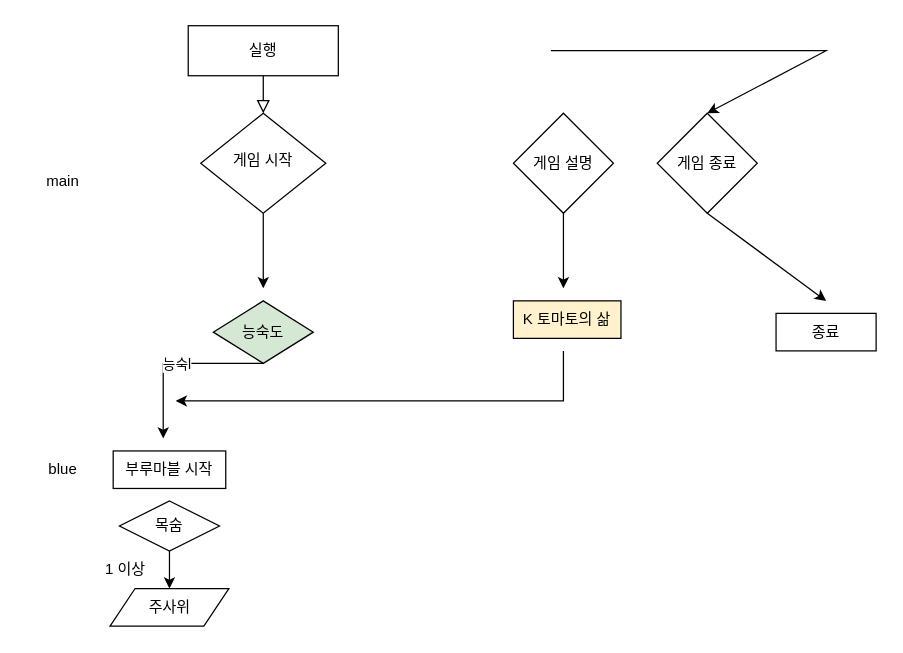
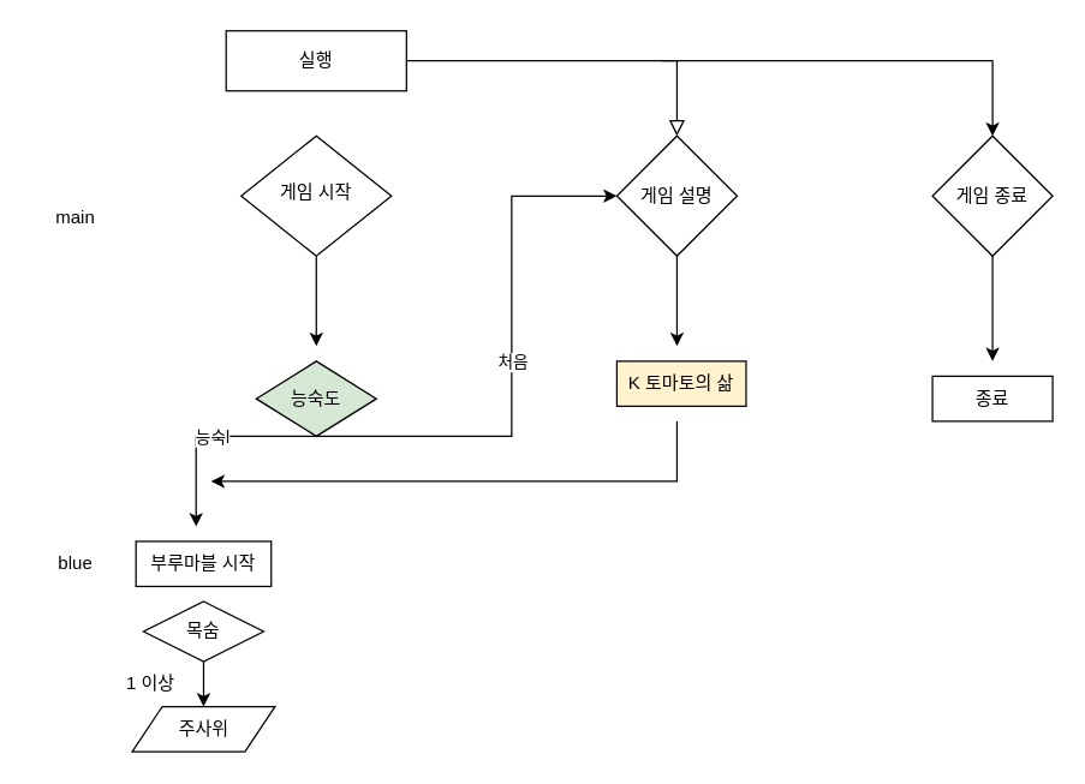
  <mxCell id="0" />
  <mxCell id="1" parent="0" />
- <mxCell id="2" value="" style="rounded=0;html=1;jettySize=auto;orthogonalLoop=1;fontSize=11;endArrow=block;endFill=0;endSize=8;strokeWidth=1;shadow=0;labelBackgroundColor=none;edgeStyle=orthogonalEdgeStyle;" parent="1" source="3" target="4" edge="1"><mxGeometry relative="1" as="geometry" /></mxCell>
+ <mxCell id="2" value="" style="rounded=0;html=1;jettySize=auto;orthogonalLoop=1;fontSize=11;endArrow=block;endFill=0;endSize=8;strokeWidth=1;shadow=0;labelBackgroundColor=none;edgeStyle=orthogonalEdgeStyle;" parent="1" source="3" target="7" edge="1"><mxGeometry relative="1" as="geometry" /></mxCell>
  <mxCell id="3" value="실행" style="whiteSpace=wrap;html=1;fontSize=12;glass=0;strokeWidth=1;shadow=0;rounded=0;" parent="1" vertex="1"><mxGeometry x="150" y="20" width="120" height="40" as="geometry" /></mxCell>
  <mxCell id="4" value="게임 시작" style="rhombus;whiteSpace=wrap;html=1;shadow=0;fontFamily=Helvetica;fontSize=12;align=center;strokeWidth=1;spacing=6;spacingTop=-4;" parent="1" vertex="1"><mxGeometry x="160" y="90" width="100" height="80" as="geometry" /></mxCell>
  <mxCell id="5" value="main" style="text;html=1;strokeColor=none;fillColor=none;align=center;verticalAlign=middle;whiteSpace=wrap;rounded=0;" vertex="1" parent="1"><mxGeometry x="20" y="130" width="60" height="30" as="geometry" /></mxCell>
  <mxCell id="6" value="blue" style="text;html=1;strokeColor=none;fillColor=none;align=center;verticalAlign=middle;whiteSpace=wrap;rounded=0;" vertex="1" parent="1"><mxGeometry x="20" y="360" width="60" height="30" as="geometry" /></mxCell>
  <mxCell id="7" value="게임 설명" style="rhombus;whiteSpace=wrap;html=1;" vertex="1" parent="1"><mxGeometry x="410" y="90" width="80" height="80" as="geometry" /></mxCell>
- <mxCell id="8" value="게임 종료" style="rhombus;whiteSpace=wrap;html=1;" vertex="1" parent="1"><mxGeometry x="525" y="90" width="80" height="80" as="geometry" /></mxCell>
+ <mxCell id="8" value="게임 종료" style="rhombus;whiteSpace=wrap;html=1;" vertex="1" parent="1"><mxGeometry x="620" y="90" width="80" height="80" as="geometry" /></mxCell>
  <mxCell id="9" value="" style="endArrow=classic;html=1;rounded=0;entryX=0.5;entryY=0;entryDx=0;entryDy=0;" edge="1" parent="1" target="8"><mxGeometry width="50" height="50" relative="1" as="geometry"><mxPoint x="440" y="40" as="sourcePoint" /><mxPoint x="530" y="40" as="targetPoint" /><Array as="points"><mxPoint x="660" y="40" /></Array></mxGeometry></mxCell>
  <mxCell id="10" value="" style="endArrow=classic;html=1;rounded=0;exitX=0.5;exitY=1;exitDx=0;exitDy=0;" edge="1" parent="1" source="7"><mxGeometry width="50" height="50" relative="1" as="geometry"><mxPoint x="200" y="330" as="sourcePoint" /><mxPoint x="450" y="230" as="targetPoint" /></mxGeometry></mxCell>
  <mxCell id="11" value="" style="endArrow=classic;html=1;rounded=0;exitX=0.5;exitY=1;exitDx=0;exitDy=0;" edge="1" parent="1" source="4"><mxGeometry width="50" height="50" relative="1" as="geometry"><mxPoint x="190" y="220" as="sourcePoint" /><mxPoint x="210" y="230" as="targetPoint" /></mxGeometry></mxCell>
  <mxCell id="12" value="" style="endArrow=classic;html=1;rounded=0;exitX=0.5;exitY=1;exitDx=0;exitDy=0;" edge="1" parent="1" source="8"><mxGeometry width="50" height="50" relative="1" as="geometry"><mxPoint x="490" y="330" as="sourcePoint" /><mxPoint x="660" y="240" as="targetPoint" /></mxGeometry></mxCell>
  <mxCell id="13" value="능숙도" style="rhombus;whiteSpace=wrap;html=1;fillColor=#d5e8d4;" vertex="1" parent="1"><mxGeometry x="170" y="240" width="80" height="50" as="geometry" /></mxCell>
  <mxCell id="14" value="" style="endArrow=classic;html=1;rounded=0;exitX=0.5;exitY=1;exitDx=0;exitDy=0;" edge="1" parent="1" source="13"><mxGeometry relative="1" as="geometry"><mxPoint x="270" y="210" as="sourcePoint" /><mxPoint x="130" y="350" as="targetPoint" /><Array as="points"><mxPoint x="130" y="290" /></Array></mxGeometry></mxCell>
  <mxCell id="15" value="능숙l" style="edgeLabel;resizable=0;html=1;align=center;verticalAlign=middle;" connectable="0" vertex="1" parent="14"><mxGeometry relative="1" as="geometry" /></mxCell>
+ <mxCell id="16" value="" style="endArrow=classic;html=1;rounded=0;exitX=0.5;exitY=1;exitDx=0;exitDy=0;entryX=0;entryY=0.5;entryDx=0;entryDy=0;" edge="1" parent="1" source="13" target="7"><mxGeometry relative="1" as="geometry"><mxPoint x="270" y="210" as="sourcePoint" /><mxPoint x="280" y="350" as="targetPoint" /><Array as="points"><mxPoint x="340" y="290" /><mxPoint x="340" y="130" /></Array></mxGeometry></mxCell>
+ <mxCell id="17" value="처음" style="edgeLabel;resizable=0;html=1;align=center;verticalAlign=middle;" connectable="0" vertex="1" parent="16"><mxGeometry relative="1" as="geometry" /></mxCell>
  <mxCell id="18" value="부루마블 시작" style="rounded=0;whiteSpace=wrap;html=1;" vertex="1" parent="1"><mxGeometry x="90" y="360" width="90" height="30" as="geometry" /></mxCell>
  <mxCell id="19" value="K 토마토의 삶" style="rounded=0;whiteSpace=wrap;html=1;fillColor=#fff2cc;" vertex="1" parent="1"><mxGeometry x="410" y="240" width="86" height="30" as="geometry" /></mxCell>
  <mxCell id="20" value="종료" style="rounded=0;whiteSpace=wrap;html=1;" vertex="1" parent="1"><mxGeometry x="620" y="250" width="80" height="30" as="geometry" /></mxCell>
  <mxCell id="21" value="목숨" style="rhombus;whiteSpace=wrap;html=1;" vertex="1" parent="1"><mxGeometry x="95" y="400" width="80" height="40" as="geometry" /></mxCell>
  <mxCell id="22" value="" style="endArrow=classic;html=1;rounded=0;" edge="1" parent="1"><mxGeometry width="50" height="50" relative="1" as="geometry"><mxPoint x="450" y="280" as="sourcePoint" /><mxPoint x="140" y="320" as="targetPoint" /><Array as="points"><mxPoint x="450" y="320" /></Array></mxGeometry></mxCell>
  <mxCell id="23" value="" style="endArrow=classic;html=1;rounded=0;exitX=0.5;exitY=1;exitDx=0;exitDy=0;" edge="1" parent="1" source="21"><mxGeometry width="50" height="50" relative="1" as="geometry"><mxPoint x="390" y="540" as="sourcePoint" /><mxPoint x="135" y="470" as="targetPoint" /></mxGeometry></mxCell>
  <mxCell id="24" value="1 이상" style="text;html=1;strokeColor=none;fillColor=none;align=center;verticalAlign=middle;whiteSpace=wrap;rounded=0;" vertex="1" parent="1"><mxGeometry x="70" y="440" width="60" height="30" as="geometry" /></mxCell>
  <mxCell id="25" value="주사위" style="shape=parallelogram;perimeter=parallelogramPerimeter;whiteSpace=wrap;html=1;fixedSize=1;" vertex="1" parent="1"><mxGeometry x="87.5" y="470" width="95" height="30" as="geometry" /></mxCell>
